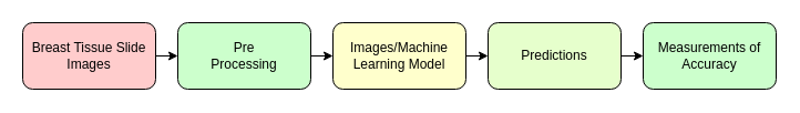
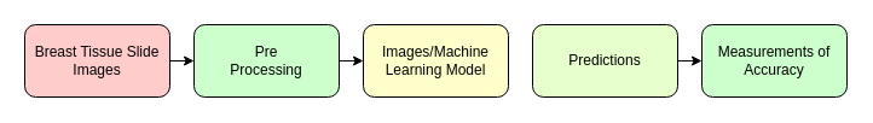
  <mxCell id="0" />
  <mxCell id="1" parent="0" />
  <mxCell id="2" style="edgeStyle=orthogonalEdgeStyle;rounded=0;orthogonalLoop=1;jettySize=auto;html=1;exitX=1;exitY=0.5;exitDx=0;exitDy=0;entryX=0;entryY=0.5;entryDx=0;entryDy=0;" edge="1" parent="1" source="3" target="5"><mxGeometry relative="1" as="geometry" /></mxCell>
  <mxCell id="3" value="Breast Tissue Slide Images" style="rounded=1;whiteSpace=wrap;html=1;fillColor=#FFCCCC;" vertex="1" parent="1"><mxGeometry y="20" width="120" height="60" as="geometry" x="20" /></mxCell>
  <mxCell id="4" style="edgeStyle=orthogonalEdgeStyle;rounded=0;orthogonalLoop=1;jettySize=auto;html=1;exitX=1;exitY=0.5;exitDx=0;exitDy=0;entryX=0;entryY=0.5;entryDx=0;entryDy=0;" edge="1" parent="1" source="5" target="7"><mxGeometry relative="1" as="geometry" /></mxCell>
  <mxCell id="5" value="Pre&lt;div&gt;Processing&lt;/div&gt;" style="rounded=1;whiteSpace=wrap;html=1;fillColor=#ccffcc;" vertex="1" parent="1"><mxGeometry x="160" y="20" width="120" height="60" as="geometry" /></mxCell>
- <mxCell id="6" style="edgeStyle=orthogonalEdgeStyle;rounded=0;orthogonalLoop=1;jettySize=auto;html=1;exitX=1;exitY=0.5;exitDx=0;exitDy=0;entryX=0;entryY=0.5;entryDx=0;entryDy=0;" edge="1" parent="1" source="7" target="9"><mxGeometry relative="1" as="geometry" /></mxCell>
  <mxCell id="7" value="Images/Machine Learning Model" style="rounded=1;whiteSpace=wrap;html=1;fillColor=#FFFFCC;" vertex="1" parent="1"><mxGeometry x="300" y="20" width="120" height="60" as="geometry" /></mxCell>
  <mxCell id="8" style="edgeStyle=orthogonalEdgeStyle;rounded=0;orthogonalLoop=1;jettySize=auto;html=1;exitX=1;exitY=0.5;exitDx=0;exitDy=0;entryX=0;entryY=0.5;entryDx=0;entryDy=0;" edge="1" parent="1" source="9" target="10"><mxGeometry relative="1" as="geometry" /></mxCell>
  <mxCell id="9" value="Predictions" style="rounded=1;whiteSpace=wrap;html=1;fillColor=#E6FFCC;" vertex="1" parent="1"><mxGeometry x="440" y="20" width="120" height="60" as="geometry" /></mxCell>
  <mxCell id="10" value="Measurements of Accuracy" style="rounded=1;whiteSpace=wrap;html=1;fillColor=#CCFFCC;" vertex="1" parent="1"><mxGeometry x="580" y="20" width="120" height="60" as="geometry" /></mxCell>
